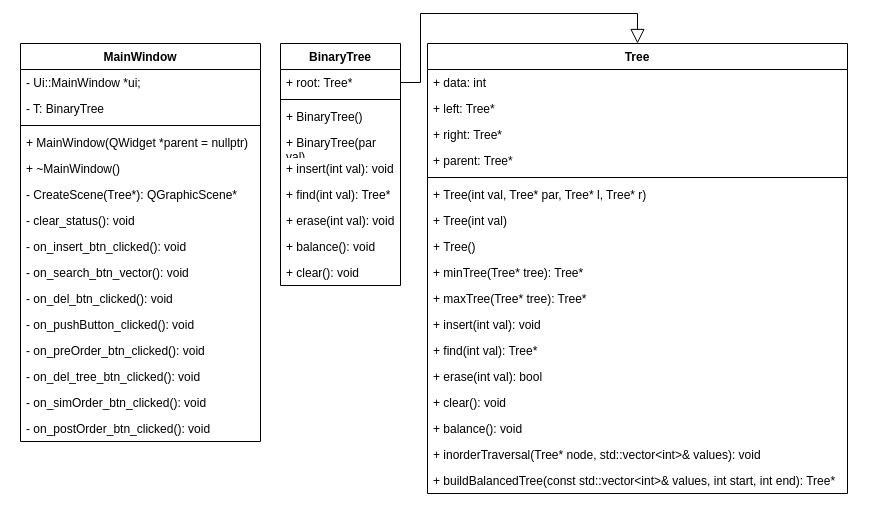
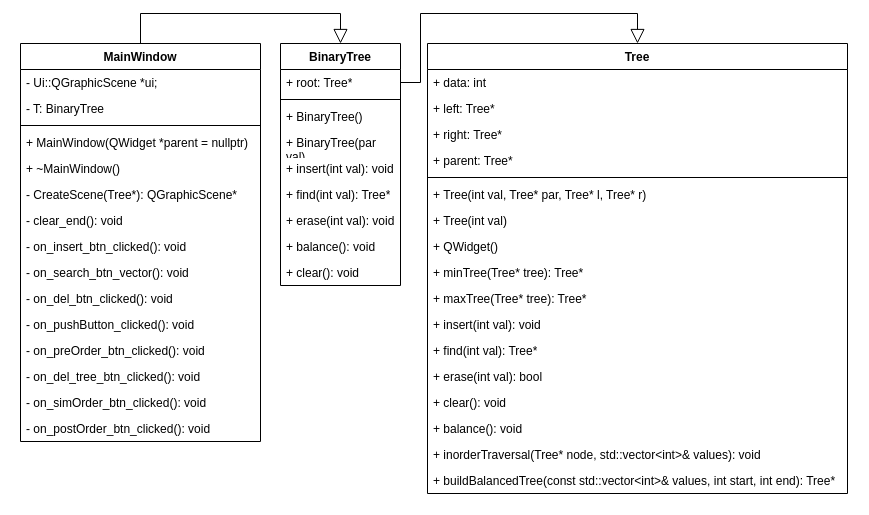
  <mxCell id="0" />
  <mxCell id="1" parent="0" />
  <mxCell id="2" value="BinaryTree" style="swimlane;fontStyle=1;align=center;verticalAlign=top;childLayout=stackLayout;horizontal=1;startSize=26;horizontalStack=0;resizeParent=1;resizeParentMax=0;resizeLast=0;collapsible=1;marginBottom=0;whiteSpace=wrap;html=1;" vertex="1" parent="1"><mxGeometry x="280" y="20" width="120" height="242" as="geometry" /></mxCell>
  <mxCell id="3" value="+ root: Tree*" style="text;strokeColor=none;fillColor=none;align=left;verticalAlign=top;spacingLeft=4;spacingRight=4;overflow=hidden;rotatable=0;points=[[0,0.5],[1,0.5]];portConstraint=eastwest;whiteSpace=wrap;html=1;" vertex="1" parent="2"><mxGeometry y="26" width="120" height="26" as="geometry" /></mxCell>
  <mxCell id="4" value="" style="line;strokeWidth=1;fillColor=none;align=left;verticalAlign=middle;spacingTop=-1;spacingLeft=3;spacingRight=3;rotatable=0;labelPosition=right;points=[];portConstraint=eastwest;strokeColor=inherit;" vertex="1" parent="2"><mxGeometry y="52" width="120" height="8" as="geometry" /></mxCell>
  <mxCell id="5" value="+ BinaryTree()" style="text;strokeColor=none;fillColor=none;align=left;verticalAlign=top;spacingLeft=4;spacingRight=4;overflow=hidden;rotatable=0;points=[[0,0.5],[1,0.5]];portConstraint=eastwest;whiteSpace=wrap;html=1;" vertex="1" parent="2"><mxGeometry y="60" width="120" height="26" as="geometry" /></mxCell>
  <mxCell id="6" value="+ BinaryTree(par val)" style="text;strokeColor=none;fillColor=none;align=left;verticalAlign=top;spacingLeft=4;spacingRight=4;overflow=hidden;rotatable=0;points=[[0,0.5],[1,0.5]];portConstraint=eastwest;whiteSpace=wrap;html=1;" vertex="1" parent="2"><mxGeometry y="86" width="120" height="26" as="geometry" /></mxCell>
  <mxCell id="7" value="+&amp;nbsp;insert(int val): void" style="text;strokeColor=none;fillColor=none;align=left;verticalAlign=top;spacingLeft=4;spacingRight=4;overflow=hidden;rotatable=0;points=[[0,0.5],[1,0.5]];portConstraint=eastwest;whiteSpace=wrap;html=1;" vertex="1" parent="2"><mxGeometry y="112" width="120" height="26" as="geometry" /></mxCell>
  <mxCell id="8" value="+&amp;nbsp;find(int val): Tree*" style="text;strokeColor=none;fillColor=none;align=left;verticalAlign=top;spacingLeft=4;spacingRight=4;overflow=hidden;rotatable=0;points=[[0,0.5],[1,0.5]];portConstraint=eastwest;whiteSpace=wrap;html=1;" vertex="1" parent="2"><mxGeometry y="138" width="120" height="26" as="geometry" /></mxCell>
  <mxCell id="9" value="+&amp;nbsp;erase(int val): void" style="text;strokeColor=none;fillColor=none;align=left;verticalAlign=top;spacingLeft=4;spacingRight=4;overflow=hidden;rotatable=0;points=[[0,0.5],[1,0.5]];portConstraint=eastwest;whiteSpace=wrap;html=1;" vertex="1" parent="2"><mxGeometry y="164" width="120" height="26" as="geometry" /></mxCell>
  <mxCell id="10" value="+ balance(): void" style="text;strokeColor=none;fillColor=none;align=left;verticalAlign=top;spacingLeft=4;spacingRight=4;overflow=hidden;rotatable=0;points=[[0,0.5],[1,0.5]];portConstraint=eastwest;whiteSpace=wrap;html=1;" vertex="1" parent="2"><mxGeometry y="190" width="120" height="26" as="geometry" /></mxCell>
  <mxCell id="11" value="+ clear(): void" style="text;strokeColor=none;fillColor=none;align=left;verticalAlign=top;spacingLeft=4;spacingRight=4;overflow=hidden;rotatable=0;points=[[0,0.5],[1,0.5]];portConstraint=eastwest;whiteSpace=wrap;html=1;" vertex="1" parent="2"><mxGeometry y="216" width="120" height="26" as="geometry" /></mxCell>
  <mxCell id="12" value="Tree" style="swimlane;fontStyle=1;align=center;verticalAlign=top;childLayout=stackLayout;horizontal=1;startSize=26;horizontalStack=0;resizeParent=1;resizeParentMax=0;resizeLast=0;collapsible=1;marginBottom=0;whiteSpace=wrap;html=1;" vertex="1" parent="1"><mxGeometry x="427" y="20" width="420" height="450" as="geometry" /></mxCell>
  <mxCell id="13" value="+ data: int" style="text;strokeColor=none;fillColor=none;align=left;verticalAlign=top;spacingLeft=4;spacingRight=4;overflow=hidden;rotatable=0;points=[[0,0.5],[1,0.5]];portConstraint=eastwest;whiteSpace=wrap;html=1;" vertex="1" parent="12"><mxGeometry y="26" width="420" height="26" as="geometry" /></mxCell>
  <mxCell id="14" value="+ left: Tree*" style="text;strokeColor=none;fillColor=none;align=left;verticalAlign=top;spacingLeft=4;spacingRight=4;overflow=hidden;rotatable=0;points=[[0,0.5],[1,0.5]];portConstraint=eastwest;whiteSpace=wrap;html=1;" vertex="1" parent="12"><mxGeometry y="52" width="420" height="26" as="geometry" /></mxCell>
  <mxCell id="15" value="+ right: Tree*" style="text;strokeColor=none;fillColor=none;align=left;verticalAlign=top;spacingLeft=4;spacingRight=4;overflow=hidden;rotatable=0;points=[[0,0.5],[1,0.5]];portConstraint=eastwest;whiteSpace=wrap;html=1;" vertex="1" parent="12"><mxGeometry y="78" width="420" height="26" as="geometry" /></mxCell>
  <mxCell id="16" value="+ parent: Tree*" style="text;strokeColor=none;fillColor=none;align=left;verticalAlign=top;spacingLeft=4;spacingRight=4;overflow=hidden;rotatable=0;points=[[0,0.5],[1,0.5]];portConstraint=eastwest;whiteSpace=wrap;html=1;" vertex="1" parent="12"><mxGeometry y="104" width="420" height="26" as="geometry" /></mxCell>
  <mxCell id="17" value="" style="line;strokeWidth=1;fillColor=none;align=left;verticalAlign=middle;spacingTop=-1;spacingLeft=3;spacingRight=3;rotatable=0;labelPosition=right;points=[];portConstraint=eastwest;strokeColor=inherit;" vertex="1" parent="12"><mxGeometry y="130" width="420" height="8" as="geometry" /></mxCell>
  <mxCell id="18" value="+&amp;nbsp;Tree(int val, Tree* par, Tree* l, Tree* r)" style="text;strokeColor=none;fillColor=none;align=left;verticalAlign=top;spacingLeft=4;spacingRight=4;overflow=hidden;rotatable=0;points=[[0,0.5],[1,0.5]];portConstraint=eastwest;whiteSpace=wrap;html=1;" vertex="1" parent="12"><mxGeometry y="138" width="420" height="26" as="geometry" /></mxCell>
  <mxCell id="19" value="+&amp;nbsp;Tree(int val)" style="text;strokeColor=none;fillColor=none;align=left;verticalAlign=top;spacingLeft=4;spacingRight=4;overflow=hidden;rotatable=0;points=[[0,0.5],[1,0.5]];portConstraint=eastwest;whiteSpace=wrap;html=1;" vertex="1" parent="12"><mxGeometry y="164" width="420" height="26" as="geometry" /></mxCell>
- <mxCell id="20" value="+&amp;nbsp;Tree()" style="text;strokeColor=none;fillColor=none;align=left;verticalAlign=top;spacingLeft=4;spacingRight=4;overflow=hidden;rotatable=0;points=[[0,0.5],[1,0.5]];portConstraint=eastwest;whiteSpace=wrap;html=1;" vertex="1" parent="12"><mxGeometry y="190" width="420" height="26" as="geometry" /></mxCell>
+ <mxCell id="20" value="+&amp;nbsp;QWidget()" style="text;strokeColor=none;fillColor=none;align=left;verticalAlign=top;spacingLeft=4;spacingRight=4;overflow=hidden;rotatable=0;points=[[0,0.5],[1,0.5]];portConstraint=eastwest;whiteSpace=wrap;html=1;" vertex="1" parent="12"><mxGeometry y="190" width="420" height="26" as="geometry" /></mxCell>
  <mxCell id="21" value="+&amp;nbsp;minTree(Tree* tree): Tree*" style="text;strokeColor=none;fillColor=none;align=left;verticalAlign=top;spacingLeft=4;spacingRight=4;overflow=hidden;rotatable=0;points=[[0,0.5],[1,0.5]];portConstraint=eastwest;whiteSpace=wrap;html=1;" vertex="1" parent="12"><mxGeometry y="216" width="420" height="26" as="geometry" /></mxCell>
  <mxCell id="22" value="+&amp;nbsp;maxTree(Tree* tree): Tree*" style="text;strokeColor=none;fillColor=none;align=left;verticalAlign=top;spacingLeft=4;spacingRight=4;overflow=hidden;rotatable=0;points=[[0,0.5],[1,0.5]];portConstraint=eastwest;whiteSpace=wrap;html=1;" vertex="1" parent="12"><mxGeometry y="242" width="420" height="26" as="geometry" /></mxCell>
  <mxCell id="23" value="+&amp;nbsp;insert(int val): void" style="text;strokeColor=none;fillColor=none;align=left;verticalAlign=top;spacingLeft=4;spacingRight=4;overflow=hidden;rotatable=0;points=[[0,0.5],[1,0.5]];portConstraint=eastwest;whiteSpace=wrap;html=1;" vertex="1" parent="12"><mxGeometry y="268" width="420" height="26" as="geometry" /></mxCell>
  <mxCell id="24" value="+&amp;nbsp;find(int val): Tree*" style="text;strokeColor=none;fillColor=none;align=left;verticalAlign=top;spacingLeft=4;spacingRight=4;overflow=hidden;rotatable=0;points=[[0,0.5],[1,0.5]];portConstraint=eastwest;whiteSpace=wrap;html=1;" vertex="1" parent="12"><mxGeometry y="294" width="420" height="26" as="geometry" /></mxCell>
  <mxCell id="25" value="+&amp;nbsp;erase(int val): bool" style="text;strokeColor=none;fillColor=none;align=left;verticalAlign=top;spacingLeft=4;spacingRight=4;overflow=hidden;rotatable=0;points=[[0,0.5],[1,0.5]];portConstraint=eastwest;whiteSpace=wrap;html=1;" vertex="1" parent="12"><mxGeometry y="320" width="420" height="26" as="geometry" /></mxCell>
  <mxCell id="26" value="+ clear(): void" style="text;strokeColor=none;fillColor=none;align=left;verticalAlign=top;spacingLeft=4;spacingRight=4;overflow=hidden;rotatable=0;points=[[0,0.5],[1,0.5]];portConstraint=eastwest;whiteSpace=wrap;html=1;" vertex="1" parent="12"><mxGeometry y="346" width="420" height="26" as="geometry" /></mxCell>
  <mxCell id="27" value="+ balance(): void" style="text;strokeColor=none;fillColor=none;align=left;verticalAlign=top;spacingLeft=4;spacingRight=4;overflow=hidden;rotatable=0;points=[[0,0.5],[1,0.5]];portConstraint=eastwest;whiteSpace=wrap;html=1;" vertex="1" parent="12"><mxGeometry y="372" width="420" height="26" as="geometry" /></mxCell>
  <mxCell id="28" value="+&amp;nbsp;inorderTraversal(Tree* node, std::vector&amp;lt;int&amp;gt;&amp;amp; values): void" style="text;strokeColor=none;fillColor=none;align=left;verticalAlign=top;spacingLeft=4;spacingRight=4;overflow=hidden;rotatable=0;points=[[0,0.5],[1,0.5]];portConstraint=eastwest;whiteSpace=wrap;html=1;" vertex="1" parent="12"><mxGeometry y="398" width="420" height="26" as="geometry" /></mxCell>
  <mxCell id="29" value="+&amp;nbsp;buildBalancedTree(const std::vector&amp;lt;int&amp;gt;&amp;amp; values, int start, int end): Tree*" style="text;strokeColor=none;fillColor=none;align=left;verticalAlign=top;spacingLeft=4;spacingRight=4;overflow=hidden;rotatable=0;points=[[0,0.5],[1,0.5]];portConstraint=eastwest;whiteSpace=wrap;html=1;" vertex="1" parent="12"><mxGeometry y="424" width="420" height="26" as="geometry" /></mxCell>
  <mxCell id="30" style="edgeStyle=orthogonalEdgeStyle;rounded=0;orthogonalLoop=1;jettySize=auto;html=1;exitX=1;exitY=0.5;exitDx=0;exitDy=0;entryX=0.5;entryY=0;entryDx=0;entryDy=0;endSize=12;endArrow=block;endFill=0;" edge="1" parent="1" source="3" target="12"><mxGeometry relative="1" as="geometry" /></mxCell>
+ <mxCell id="31" style="edgeStyle=orthogonalEdgeStyle;rounded=0;orthogonalLoop=1;jettySize=auto;html=1;exitX=0.5;exitY=0;exitDx=0;exitDy=0;entryX=0.5;entryY=0;entryDx=0;entryDy=0;endArrow=block;endFill=0;endSize=12;" edge="1" parent="1" source="32" target="2"><mxGeometry relative="1" as="geometry" /></mxCell>
  <mxCell id="32" value="MainWindow" style="swimlane;fontStyle=1;align=center;verticalAlign=top;childLayout=stackLayout;horizontal=1;startSize=26;horizontalStack=0;resizeParent=1;resizeParentMax=0;resizeLast=0;collapsible=1;marginBottom=0;whiteSpace=wrap;html=1;" vertex="1" parent="1"><mxGeometry y="20" width="240" height="398" as="geometry" x="20" /></mxCell>
- <mxCell id="33" value="-&amp;nbsp;Ui::MainWindow *ui;" style="text;strokeColor=none;fillColor=none;align=left;verticalAlign=top;spacingLeft=4;spacingRight=4;overflow=hidden;rotatable=0;points=[[0,0.5],[1,0.5]];portConstraint=eastwest;whiteSpace=wrap;html=1;" vertex="1" parent="32"><mxGeometry y="26" width="240" height="26" as="geometry" /></mxCell>
+ <mxCell id="33" value="-&amp;nbsp;Ui::QGraphicScene *ui;" style="text;strokeColor=none;fillColor=none;align=left;verticalAlign=top;spacingLeft=4;spacingRight=4;overflow=hidden;rotatable=0;points=[[0,0.5],[1,0.5]];portConstraint=eastwest;whiteSpace=wrap;html=1;" vertex="1" parent="32"><mxGeometry y="26" width="240" height="26" as="geometry" /></mxCell>
  <mxCell id="34" value="- T: BinaryTree" style="text;strokeColor=none;fillColor=none;align=left;verticalAlign=top;spacingLeft=4;spacingRight=4;overflow=hidden;rotatable=0;points=[[0,0.5],[1,0.5]];portConstraint=eastwest;whiteSpace=wrap;html=1;" vertex="1" parent="32"><mxGeometry y="52" width="240" height="26" as="geometry" /></mxCell>
  <mxCell id="35" value="" style="line;strokeWidth=1;fillColor=none;align=left;verticalAlign=middle;spacingTop=-1;spacingLeft=3;spacingRight=3;rotatable=0;labelPosition=right;points=[];portConstraint=eastwest;strokeColor=inherit;" vertex="1" parent="32"><mxGeometry y="78" width="240" height="8" as="geometry" /></mxCell>
  <mxCell id="36" value="+&amp;nbsp;MainWindow(QWidget *parent = nullptr)" style="text;strokeColor=none;fillColor=none;align=left;verticalAlign=top;spacingLeft=4;spacingRight=4;overflow=hidden;rotatable=0;points=[[0,0.5],[1,0.5]];portConstraint=eastwest;whiteSpace=wrap;html=1;" vertex="1" parent="32"><mxGeometry y="86" width="240" height="26" as="geometry" /></mxCell>
  <mxCell id="37" value="+&amp;nbsp;~MainWindow()" style="text;strokeColor=none;fillColor=none;align=left;verticalAlign=top;spacingLeft=4;spacingRight=4;overflow=hidden;rotatable=0;points=[[0,0.5],[1,0.5]];portConstraint=eastwest;whiteSpace=wrap;html=1;" vertex="1" parent="32"><mxGeometry y="112" width="240" height="26" as="geometry" /></mxCell>
  <mxCell id="38" value="-&amp;nbsp;CreateScene(Tree*): QGraphicScene*" style="text;strokeColor=none;fillColor=none;align=left;verticalAlign=top;spacingLeft=4;spacingRight=4;overflow=hidden;rotatable=0;points=[[0,0.5],[1,0.5]];portConstraint=eastwest;whiteSpace=wrap;html=1;" vertex="1" parent="32"><mxGeometry y="138" width="240" height="26" as="geometry" /></mxCell>
- <mxCell id="39" value="- clear_status(): void" style="text;strokeColor=none;fillColor=none;align=left;verticalAlign=top;spacingLeft=4;spacingRight=4;overflow=hidden;rotatable=0;points=[[0,0.5],[1,0.5]];portConstraint=eastwest;whiteSpace=wrap;html=1;" vertex="1" parent="32"><mxGeometry y="164" width="240" height="26" as="geometry" /></mxCell>
+ <mxCell id="39" value="- clear_end(): void" style="text;strokeColor=none;fillColor=none;align=left;verticalAlign=top;spacingLeft=4;spacingRight=4;overflow=hidden;rotatable=0;points=[[0,0.5],[1,0.5]];portConstraint=eastwest;whiteSpace=wrap;html=1;" vertex="1" parent="32"><mxGeometry y="164" width="240" height="26" as="geometry" /></mxCell>
  <mxCell id="40" value="-&amp;nbsp;on_insert_btn_clicked(): void" style="text;strokeColor=none;fillColor=none;align=left;verticalAlign=top;spacingLeft=4;spacingRight=4;overflow=hidden;rotatable=0;points=[[0,0.5],[1,0.5]];portConstraint=eastwest;whiteSpace=wrap;html=1;" vertex="1" parent="32"><mxGeometry y="190" width="240" height="26" as="geometry" /></mxCell>
  <mxCell id="41" value="-&amp;nbsp;on_search_btn_vector(): void" style="text;strokeColor=none;fillColor=none;align=left;verticalAlign=top;spacingLeft=4;spacingRight=4;overflow=hidden;rotatable=0;points=[[0,0.5],[1,0.5]];portConstraint=eastwest;whiteSpace=wrap;html=1;" vertex="1" parent="32"><mxGeometry y="216" width="240" height="26" as="geometry" /></mxCell>
  <mxCell id="42" value="-&amp;nbsp;on_del_btn_clicked(): void" style="text;strokeColor=none;fillColor=none;align=left;verticalAlign=top;spacingLeft=4;spacingRight=4;overflow=hidden;rotatable=0;points=[[0,0.5],[1,0.5]];portConstraint=eastwest;whiteSpace=wrap;html=1;" vertex="1" parent="32"><mxGeometry y="242" width="240" height="26" as="geometry" /></mxCell>
  <mxCell id="43" value="-&amp;nbsp;on_pushButton_clicked(): void" style="text;strokeColor=none;fillColor=none;align=left;verticalAlign=top;spacingLeft=4;spacingRight=4;overflow=hidden;rotatable=0;points=[[0,0.5],[1,0.5]];portConstraint=eastwest;whiteSpace=wrap;html=1;" vertex="1" parent="32"><mxGeometry y="268" width="240" height="26" as="geometry" /></mxCell>
  <mxCell id="44" value="-&amp;nbsp;on_preOrder_btn_clicked(): void" style="text;strokeColor=none;fillColor=none;align=left;verticalAlign=top;spacingLeft=4;spacingRight=4;overflow=hidden;rotatable=0;points=[[0,0.5],[1,0.5]];portConstraint=eastwest;whiteSpace=wrap;html=1;" vertex="1" parent="32"><mxGeometry y="294" width="240" height="26" as="geometry" /></mxCell>
  <mxCell id="45" value="-&amp;nbsp;on_del_tree_btn_clicked(): void" style="text;strokeColor=none;fillColor=none;align=left;verticalAlign=top;spacingLeft=4;spacingRight=4;overflow=hidden;rotatable=0;points=[[0,0.5],[1,0.5]];portConstraint=eastwest;whiteSpace=wrap;html=1;" vertex="1" parent="32"><mxGeometry y="320" width="240" height="26" as="geometry" /></mxCell>
  <mxCell id="46" value="-&amp;nbsp;on_simOrder_btn_clicked(): void" style="text;strokeColor=none;fillColor=none;align=left;verticalAlign=top;spacingLeft=4;spacingRight=4;overflow=hidden;rotatable=0;points=[[0,0.5],[1,0.5]];portConstraint=eastwest;whiteSpace=wrap;html=1;" vertex="1" parent="32"><mxGeometry y="346" width="240" height="26" as="geometry" /></mxCell>
  <mxCell id="47" value="-&amp;nbsp;on_postOrder_btn_clicked(): void" style="text;strokeColor=none;fillColor=none;align=left;verticalAlign=top;spacingLeft=4;spacingRight=4;overflow=hidden;rotatable=0;points=[[0,0.5],[1,0.5]];portConstraint=eastwest;whiteSpace=wrap;html=1;" vertex="1" parent="32"><mxGeometry y="372" width="240" height="26" as="geometry" /></mxCell>
